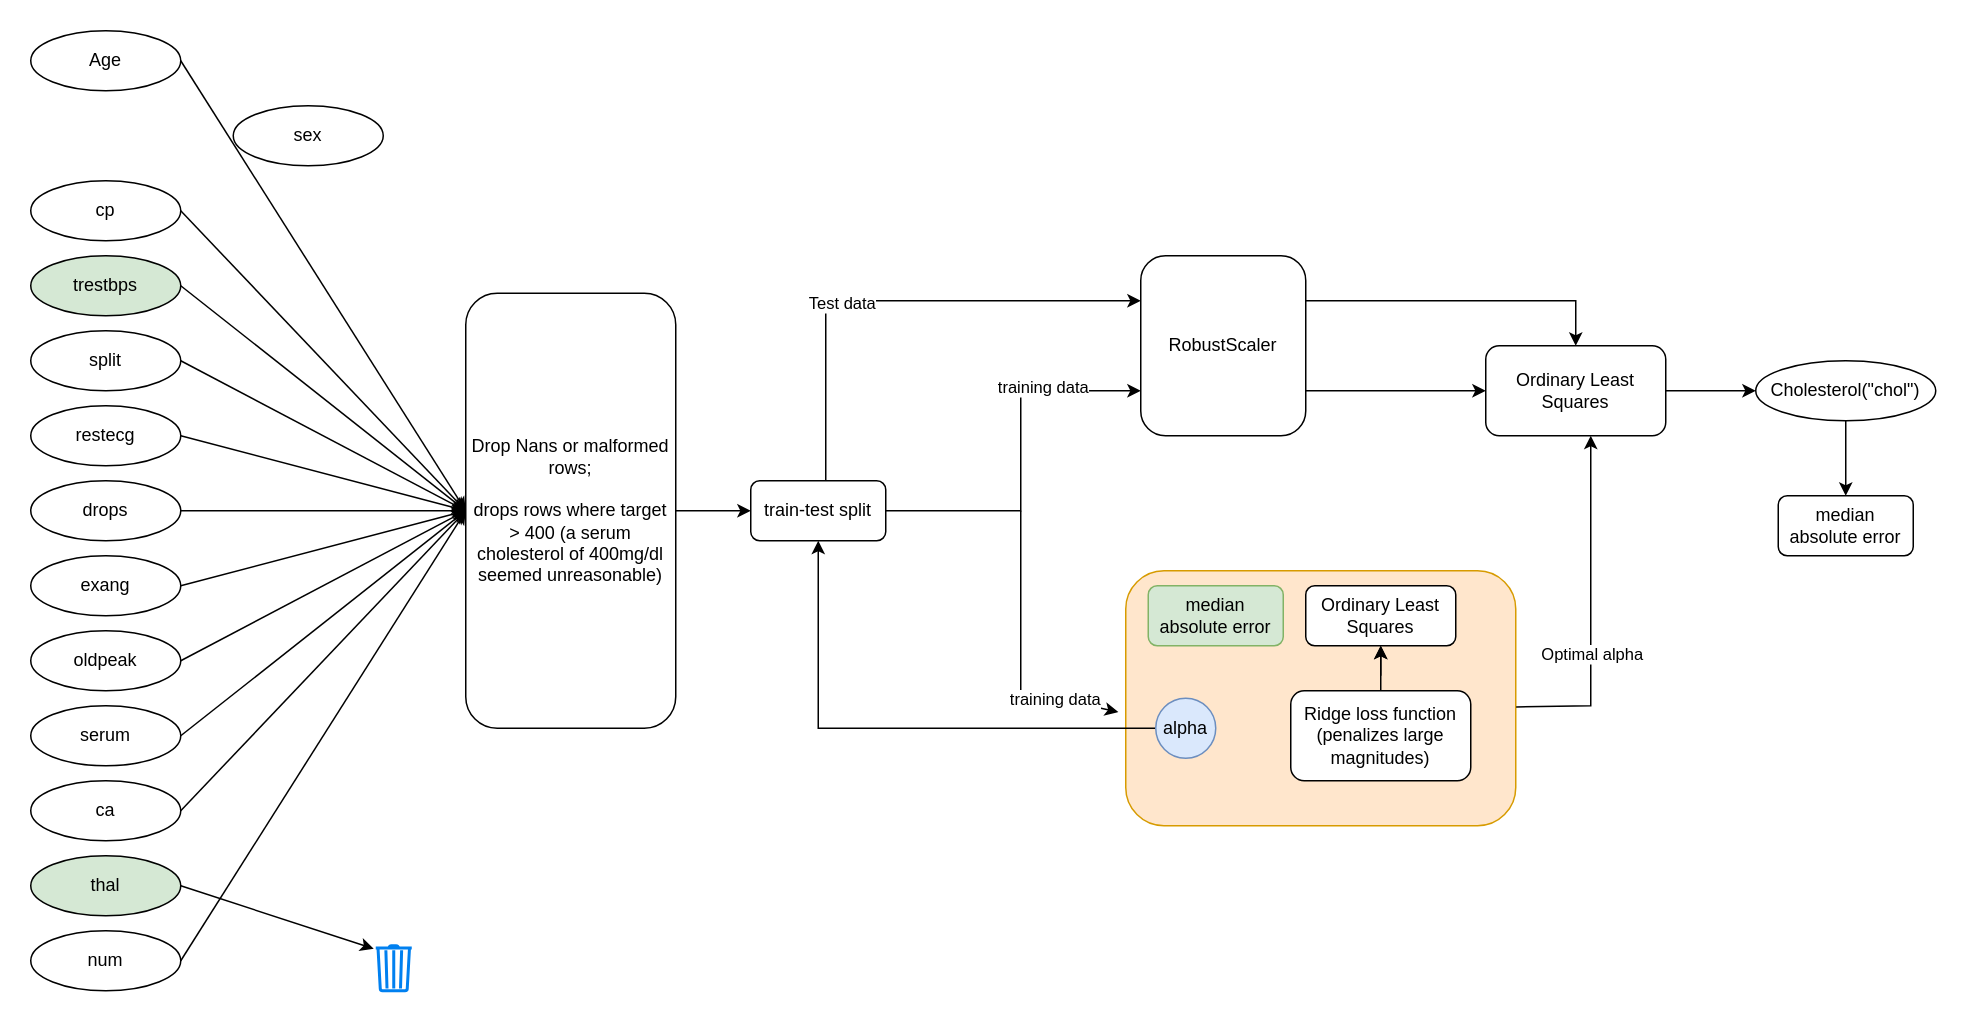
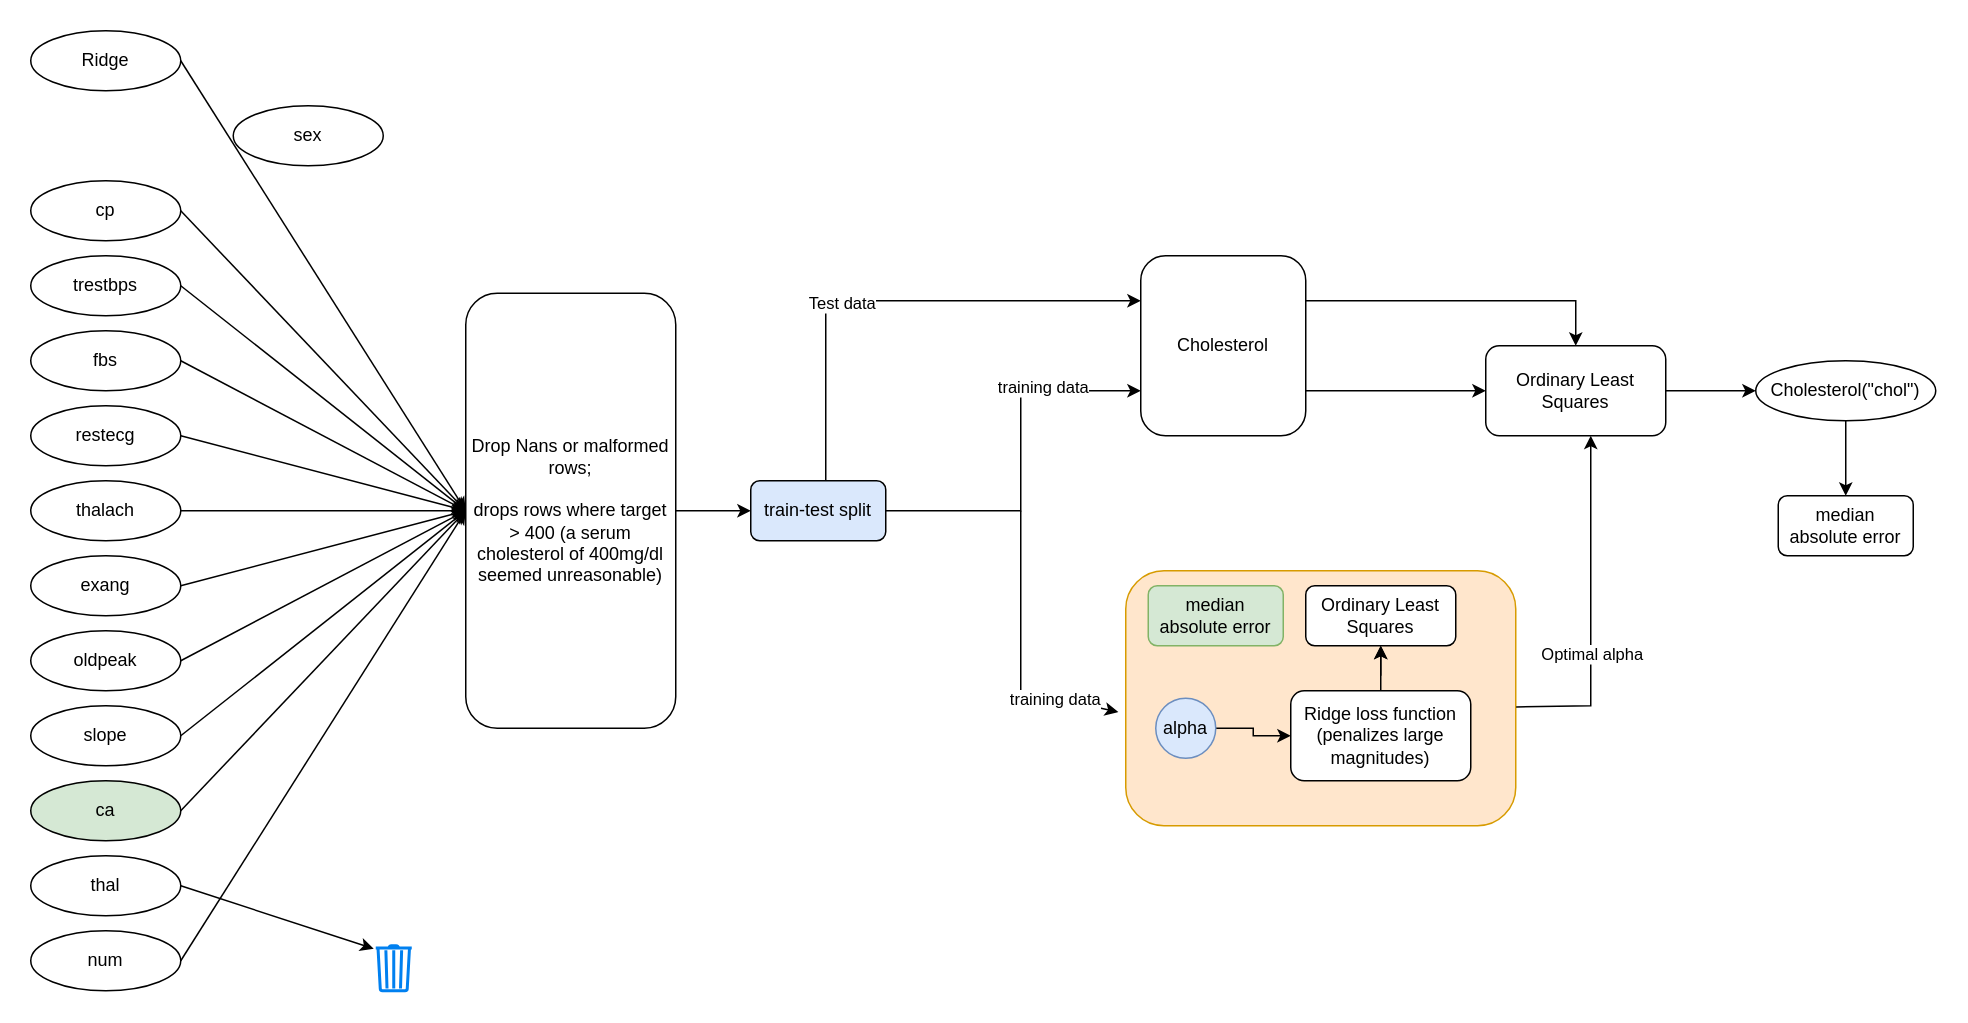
  <mxCell id="0" />
  <mxCell id="1" parent="0" />
  <mxCell id="2" value="" style="rounded=1;whiteSpace=wrap;html=1;fillColor=#ffe6cc;strokeColor=#d79b00;" vertex="1" parent="1"><mxGeometry x="750" y="380" width="260" height="170" as="geometry" /></mxCell>
- <mxCell id="3" value="Age" style="ellipse;whiteSpace=wrap;html=1;" vertex="1" parent="1"><mxGeometry x="20" y="20" width="100" height="40" as="geometry" /></mxCell>
+ <mxCell id="3" value="Ridge" style="ellipse;whiteSpace=wrap;html=1;" vertex="1" parent="1"><mxGeometry x="20" y="20" width="100" height="40" as="geometry" /></mxCell>
  <mxCell id="4" value="sex" style="ellipse;whiteSpace=wrap;html=1;" vertex="1" parent="1"><mxGeometry x="155" y="70" width="100" height="40" as="geometry" /></mxCell>
  <mxCell id="5" value="cp" style="ellipse;whiteSpace=wrap;html=1;" vertex="1" parent="1"><mxGeometry x="20" y="120" width="100" height="40" as="geometry" /></mxCell>
- <mxCell id="6" value="trestbps" style="ellipse;whiteSpace=wrap;html=1;fillColor=#d5e8d4;" vertex="1" parent="1"><mxGeometry x="20" y="170" width="100" height="40" as="geometry" /></mxCell>
- <mxCell id="7" value="split" style="ellipse;whiteSpace=wrap;html=1;" vertex="1" parent="1"><mxGeometry x="20" y="220" width="100" height="40" as="geometry" /></mxCell>
+ <mxCell id="6" value="trestbps" style="ellipse;whiteSpace=wrap;html=1;" vertex="1" parent="1"><mxGeometry x="20" y="170" width="100" height="40" as="geometry" /></mxCell>
+ <mxCell id="7" value="fbs" style="ellipse;whiteSpace=wrap;html=1;" vertex="1" parent="1"><mxGeometry x="20" y="220" width="100" height="40" as="geometry" /></mxCell>
  <mxCell id="8" value="restecg" style="ellipse;whiteSpace=wrap;html=1;" vertex="1" parent="1"><mxGeometry x="20" y="270" width="100" height="40" as="geometry" /></mxCell>
- <mxCell id="9" value="drops" style="ellipse;whiteSpace=wrap;html=1;" vertex="1" parent="1"><mxGeometry x="20" y="320" width="100" height="40" as="geometry" /></mxCell>
+ <mxCell id="9" value="thalach" style="ellipse;whiteSpace=wrap;html=1;" vertex="1" parent="1"><mxGeometry x="20" y="320" width="100" height="40" as="geometry" /></mxCell>
  <mxCell id="10" value="exang" style="ellipse;whiteSpace=wrap;html=1;" vertex="1" parent="1"><mxGeometry x="20" y="370" width="100" height="40" as="geometry" /></mxCell>
  <mxCell id="11" value="oldpeak" style="ellipse;whiteSpace=wrap;html=1;" vertex="1" parent="1"><mxGeometry x="20" y="420" width="100" height="40" as="geometry" /></mxCell>
- <mxCell id="12" value="serum" style="ellipse;whiteSpace=wrap;html=1;" vertex="1" parent="1"><mxGeometry x="20" y="470" width="100" height="40" as="geometry" /></mxCell>
- <mxCell id="13" value="ca" style="ellipse;whiteSpace=wrap;html=1;" vertex="1" parent="1"><mxGeometry x="20" y="520" width="100" height="40" as="geometry" /></mxCell>
- <mxCell id="14" value="thal" style="ellipse;whiteSpace=wrap;html=1;fillColor=#d5e8d4;" vertex="1" parent="1"><mxGeometry x="20" y="570" width="100" height="40" as="geometry" /></mxCell>
+ <mxCell id="12" value="slope" style="ellipse;whiteSpace=wrap;html=1;" vertex="1" parent="1"><mxGeometry x="20" y="470" width="100" height="40" as="geometry" /></mxCell>
+ <mxCell id="13" value="ca" style="ellipse;whiteSpace=wrap;html=1;fillColor=#d5e8d4;" vertex="1" parent="1"><mxGeometry x="20" y="520" width="100" height="40" as="geometry" /></mxCell>
+ <mxCell id="14" value="thal" style="ellipse;whiteSpace=wrap;html=1;" vertex="1" parent="1"><mxGeometry x="20" y="570" width="100" height="40" as="geometry" /></mxCell>
  <mxCell id="15" value="num" style="ellipse;whiteSpace=wrap;html=1;" vertex="1" parent="1"><mxGeometry x="20" y="620" width="100" height="40" as="geometry" /></mxCell>
  <mxCell id="16" value="" style="html=1;verticalLabelPosition=bottom;align=center;labelBackgroundColor=#ffffff;verticalAlign=top;strokeWidth=2;strokeColor=#0080F0;shadow=0;dashed=0;shape=mxgraph.ios7.icons.trashcan;" vertex="1" parent="1"><mxGeometry x="250" y="630" width="24" height="30" as="geometry" /></mxCell>
  <mxCell id="17" value="" style="endArrow=classic;html=1;rounded=0;entryX=-0.056;entryY=0.067;entryDx=0;entryDy=0;entryPerimeter=0;" edge="1" parent="1" target="16"><mxGeometry width="50" height="50" relative="1" as="geometry"><mxPoint x="120" y="590" as="sourcePoint" /><mxPoint x="170" y="540" as="targetPoint" /></mxGeometry></mxCell>
  <mxCell id="18" value="Drop Nans or malformed rows;&lt;br&gt;&lt;br&gt;drops rows where target &amp;gt; 400 (a serum cholesterol of 400mg/dl seemed unreasonable)" style="rounded=1;whiteSpace=wrap;html=1;" vertex="1" parent="1"><mxGeometry x="310" y="195" width="140" height="290" as="geometry" /></mxCell>
  <mxCell id="19" value="" style="endArrow=classic;html=1;rounded=0;entryX=0;entryY=0.5;entryDx=0;entryDy=0;" edge="1" parent="1" target="18"><mxGeometry width="50" height="50" relative="1" as="geometry"><mxPoint x="120" y="40" as="sourcePoint" /><mxPoint x="170" y="-10" as="targetPoint" /></mxGeometry></mxCell>
  <mxCell id="20" value="" style="endArrow=classic;html=1;rounded=0;entryX=0;entryY=0.5;entryDx=0;entryDy=0;" edge="1" parent="1" target="18"><mxGeometry width="50" height="50" relative="1" as="geometry"><mxPoint x="120" y="140" as="sourcePoint" /><mxPoint x="170" y="90" as="targetPoint" /></mxGeometry></mxCell>
  <mxCell id="21" value="" style="endArrow=classic;html=1;rounded=0;entryX=0;entryY=0.5;entryDx=0;entryDy=0;" edge="1" parent="1" target="18"><mxGeometry width="50" height="50" relative="1" as="geometry"><mxPoint x="120" y="240" as="sourcePoint" /><mxPoint x="170" y="190" as="targetPoint" /></mxGeometry></mxCell>
  <mxCell id="22" value="" style="endArrow=classic;html=1;rounded=0;entryX=0;entryY=0.5;entryDx=0;entryDy=0;" edge="1" parent="1" target="18"><mxGeometry width="50" height="50" relative="1" as="geometry"><mxPoint x="120" y="190" as="sourcePoint" /><mxPoint x="170" y="140" as="targetPoint" /></mxGeometry></mxCell>
  <mxCell id="23" value="" style="endArrow=classic;html=1;rounded=0;entryX=0;entryY=0.5;entryDx=0;entryDy=0;" edge="1" parent="1" target="18"><mxGeometry width="50" height="50" relative="1" as="geometry"><mxPoint x="120" y="290" as="sourcePoint" /><mxPoint x="170" y="240" as="targetPoint" /></mxGeometry></mxCell>
  <mxCell id="24" value="" style="endArrow=classic;html=1;rounded=0;entryX=0;entryY=0.5;entryDx=0;entryDy=0;" edge="1" parent="1" target="18"><mxGeometry width="50" height="50" relative="1" as="geometry"><mxPoint x="120" y="340" as="sourcePoint" /><mxPoint x="170" y="290" as="targetPoint" /></mxGeometry></mxCell>
  <mxCell id="25" value="" style="endArrow=classic;html=1;rounded=0;entryX=0;entryY=0.5;entryDx=0;entryDy=0;" edge="1" parent="1" target="18"><mxGeometry width="50" height="50" relative="1" as="geometry"><mxPoint x="120" y="390" as="sourcePoint" /><mxPoint x="170" y="340" as="targetPoint" /></mxGeometry></mxCell>
  <mxCell id="26" value="" style="endArrow=classic;html=1;rounded=0;entryX=0;entryY=0.5;entryDx=0;entryDy=0;" edge="1" parent="1" target="18"><mxGeometry width="50" height="50" relative="1" as="geometry"><mxPoint x="120" y="440" as="sourcePoint" /><mxPoint x="170" y="390" as="targetPoint" /></mxGeometry></mxCell>
  <mxCell id="27" value="" style="endArrow=classic;html=1;rounded=0;entryX=0;entryY=0.5;entryDx=0;entryDy=0;" edge="1" parent="1" target="18"><mxGeometry width="50" height="50" relative="1" as="geometry"><mxPoint x="120" y="490" as="sourcePoint" /><mxPoint x="170" y="440" as="targetPoint" /></mxGeometry></mxCell>
  <mxCell id="28" value="" style="endArrow=classic;html=1;rounded=0;entryX=0;entryY=0.5;entryDx=0;entryDy=0;" edge="1" parent="1" target="18"><mxGeometry width="50" height="50" relative="1" as="geometry"><mxPoint x="120" y="540" as="sourcePoint" /><mxPoint x="170" y="490" as="targetPoint" /></mxGeometry></mxCell>
  <mxCell id="29" value="" style="endArrow=classic;html=1;rounded=0;entryX=0;entryY=0.5;entryDx=0;entryDy=0;" edge="1" parent="1" target="18"><mxGeometry width="50" height="50" relative="1" as="geometry"><mxPoint x="120" y="640" as="sourcePoint" /><mxPoint x="170" y="590" as="targetPoint" /></mxGeometry></mxCell>
- <mxCell id="30" value="train-test split" style="rounded=1;whiteSpace=wrap;html=1;" vertex="1" parent="1"><mxGeometry x="500" y="320" width="90" height="40" as="geometry" /></mxCell>
+ <mxCell id="30" value="train-test split" style="rounded=1;whiteSpace=wrap;html=1;fillColor=#dae8fc;" vertex="1" parent="1"><mxGeometry x="500" y="320" width="90" height="40" as="geometry" /></mxCell>
  <mxCell id="31" value="" style="endArrow=classic;html=1;rounded=0;entryX=0;entryY=0.5;entryDx=0;entryDy=0;" edge="1" parent="1" target="30"><mxGeometry width="50" height="50" relative="1" as="geometry"><mxPoint x="450" y="340" as="sourcePoint" /><mxPoint x="500" y="290" as="targetPoint" /></mxGeometry></mxCell>
- <mxCell id="32" value="RobustScaler" style="rounded=1;whiteSpace=wrap;html=1;" vertex="1" parent="1"><mxGeometry x="760" y="170" width="110" height="120" as="geometry" /></mxCell>
+ <mxCell id="32" value="Cholesterol" style="rounded=1;whiteSpace=wrap;html=1;" vertex="1" parent="1"><mxGeometry x="760" y="170" width="110" height="120" as="geometry" /></mxCell>
  <mxCell id="33" value="" style="endArrow=classic;html=1;rounded=0;entryX=0;entryY=0.25;entryDx=0;entryDy=0;" edge="1" parent="1" target="32"><mxGeometry width="50" height="50" relative="1" as="geometry"><mxPoint x="550" y="320" as="sourcePoint" /><mxPoint x="600" y="270" as="targetPoint" /><Array as="points"><mxPoint x="550" y="200" /></Array></mxGeometry></mxCell>
  <mxCell id="34" value="Test data" style="edgeLabel;html=1;align=center;verticalAlign=middle;resizable=0;points=[];" vertex="1" connectable="0" parent="33"><mxGeometry x="-0.126" y="-1" relative="1" as="geometry"><mxPoint x="-14" as="offset" /></mxGeometry></mxCell>
  <mxCell id="35" value="" style="endArrow=classic;html=1;rounded=0;entryX=0;entryY=0.75;entryDx=0;entryDy=0;" edge="1" parent="1" target="32"><mxGeometry width="50" height="50" relative="1" as="geometry"><mxPoint x="590" y="340" as="sourcePoint" /><mxPoint x="640" y="290" as="targetPoint" /><Array as="points"><mxPoint x="680" y="340" /><mxPoint x="680" y="260" /></Array></mxGeometry></mxCell>
  <mxCell id="36" value="training data" style="edgeLabel;html=1;align=center;verticalAlign=middle;resizable=0;points=[];" vertex="1" connectable="0" parent="35"><mxGeometry x="0.473" y="3" relative="1" as="geometry"><mxPoint as="offset" /></mxGeometry></mxCell>
  <mxCell id="37" value="" style="endArrow=classic;html=1;rounded=0;entryX=0.5;entryY=0;entryDx=0;entryDy=0;" edge="1" parent="1" target="39"><mxGeometry width="50" height="50" relative="1" as="geometry"><mxPoint x="870" y="200" as="sourcePoint" /><mxPoint x="920" y="150" as="targetPoint" /><Array as="points"><mxPoint x="1050" y="200" /></Array></mxGeometry></mxCell>
  <mxCell id="38" value="" style="endArrow=classic;html=1;rounded=0;" edge="1" parent="1" target="39"><mxGeometry width="50" height="50" relative="1" as="geometry"><mxPoint x="870" y="260" as="sourcePoint" /><mxPoint x="920" y="210" as="targetPoint" /></mxGeometry></mxCell>
  <mxCell id="39" value="Ordinary Least Squares" style="rounded=1;whiteSpace=wrap;html=1;" vertex="1" parent="1"><mxGeometry x="990" y="230" width="120" height="60" as="geometry" /></mxCell>
  <mxCell id="40" value="median absolute error" style="rounded=1;whiteSpace=wrap;html=1;fillColor=#d5e8d4;strokeColor=#82b366;" vertex="1" parent="1"><mxGeometry x="765" y="390" width="90" height="40" as="geometry" /></mxCell>
  <mxCell id="41" value="Ordinary Least Squares" style="rounded=1;whiteSpace=wrap;html=1;" vertex="1" parent="1"><mxGeometry x="870" y="390" width="100" height="40" as="geometry" /></mxCell>
- <mxCell id="42" value="" style="edgeStyle=orthogonalEdgeStyle;rounded=0;orthogonalLoop=1;jettySize=auto;html=1;" edge="1" parent="1" source="43" target="30"><mxGeometry relative="1" as="geometry" /></mxCell>
+ <mxCell id="42" value="" style="edgeStyle=orthogonalEdgeStyle;rounded=0;orthogonalLoop=1;jettySize=auto;html=1;" edge="1" parent="1" source="43" target="45"><mxGeometry relative="1" as="geometry" /></mxCell>
  <mxCell id="43" value="alpha" style="ellipse;whiteSpace=wrap;html=1;aspect=fixed;fillColor=#dae8fc;strokeColor=#6c8ebf;" vertex="1" parent="1"><mxGeometry x="770" y="465" width="40" height="40" as="geometry" /></mxCell>
  <mxCell id="44" value="" style="edgeStyle=orthogonalEdgeStyle;rounded=0;orthogonalLoop=1;jettySize=auto;html=1;" edge="1" parent="1" source="45" target="41"><mxGeometry relative="1" as="geometry" /></mxCell>
  <mxCell id="45" value="Ridge loss function (penalizes large magnitudes)" style="rounded=1;whiteSpace=wrap;html=1;" vertex="1" parent="1"><mxGeometry x="860" y="460" width="120" height="60" as="geometry" /></mxCell>
  <mxCell id="46" value="" style="endArrow=classic;html=1;rounded=0;entryX=-0.019;entryY=0.554;entryDx=0;entryDy=0;entryPerimeter=0;" edge="1" parent="1" target="2"><mxGeometry width="50" height="50" relative="1" as="geometry"><mxPoint x="680" y="340" as="sourcePoint" /><mxPoint x="730" y="460" as="targetPoint" /><Array as="points"><mxPoint x="680" y="460" /></Array></mxGeometry></mxCell>
  <mxCell id="47" value="training data" style="edgeLabel;html=1;align=center;verticalAlign=middle;resizable=0;points=[];" vertex="1" connectable="0" parent="46"><mxGeometry x="0.53" y="-1" relative="1" as="geometry"><mxPoint as="offset" /></mxGeometry></mxCell>
  <mxCell id="48" value="" style="endArrow=classic;html=1;rounded=0;entryX=0.5;entryY=1;entryDx=0;entryDy=0;" edge="1" parent="1" target="41"><mxGeometry width="50" height="50" relative="1" as="geometry"><mxPoint x="920" y="450" as="sourcePoint" /><mxPoint x="930" y="440" as="targetPoint" /></mxGeometry></mxCell>
  <mxCell id="49" value="" style="endArrow=classic;html=1;rounded=0;entryX=0.5;entryY=1;entryDx=0;entryDy=0;exitX=1.001;exitY=0.534;exitDx=0;exitDy=0;exitPerimeter=0;" edge="1" parent="1" source="2"><mxGeometry width="50" height="50" relative="1" as="geometry"><mxPoint x="1020" y="460" as="sourcePoint" /><mxPoint x="1060" y="290" as="targetPoint" /><Array as="points"><mxPoint x="1060" y="470" /></Array></mxGeometry></mxCell>
  <mxCell id="50" value="Optimal alpha" style="edgeLabel;html=1;align=center;verticalAlign=middle;resizable=0;points=[];" vertex="1" connectable="0" parent="49"><mxGeometry x="-0.271" relative="1" as="geometry"><mxPoint as="offset" /></mxGeometry></mxCell>
  <mxCell id="51" value="Cholesterol(&quot;chol&quot;)" style="ellipse;whiteSpace=wrap;html=1;" vertex="1" parent="1"><mxGeometry x="1170" y="240" width="120" height="40" as="geometry" /></mxCell>
  <mxCell id="52" value="" style="endArrow=classic;html=1;rounded=0;entryX=0;entryY=0.5;entryDx=0;entryDy=0;exitX=1;exitY=0.5;exitDx=0;exitDy=0;" edge="1" parent="1" source="39" target="51"><mxGeometry width="50" height="50" relative="1" as="geometry"><mxPoint x="1110" y="265" as="sourcePoint" /><mxPoint x="1160" y="215" as="targetPoint" /></mxGeometry></mxCell>
  <mxCell id="53" value="median absolute error" style="rounded=1;whiteSpace=wrap;html=1;" vertex="1" parent="1"><mxGeometry x="1185" y="330" width="90" height="40" as="geometry" /></mxCell>
  <mxCell id="54" value="" style="endArrow=classic;html=1;rounded=0;entryX=0.5;entryY=0;entryDx=0;entryDy=0;exitX=0.5;exitY=1;exitDx=0;exitDy=0;" edge="1" parent="1" source="51" target="53"><mxGeometry width="50" height="50" relative="1" as="geometry"><mxPoint x="1170" y="330" as="sourcePoint" /><mxPoint x="1220" y="280" as="targetPoint" /></mxGeometry></mxCell>
